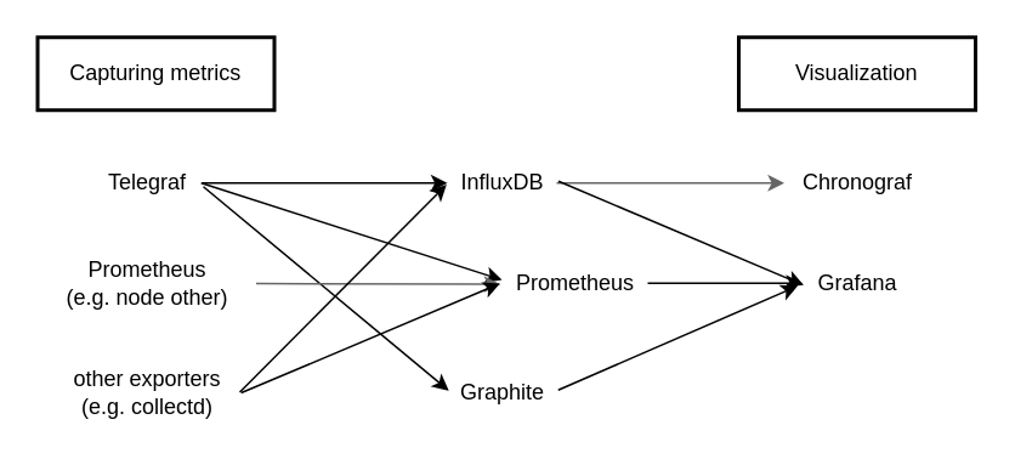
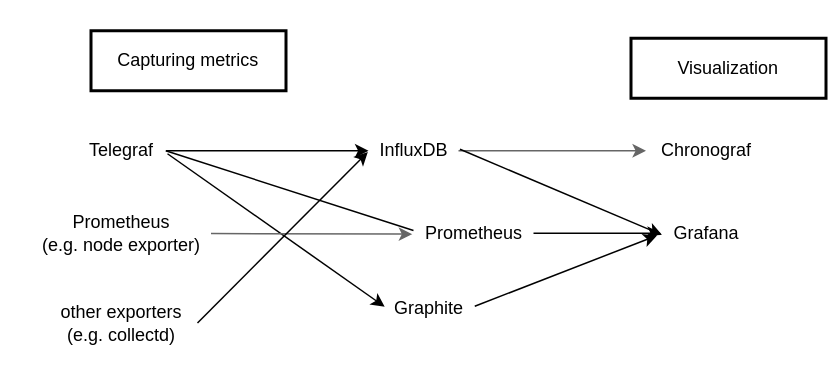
  <mxCell id="0" />
  <mxCell id="1" parent="0" />
- <mxCell id="2" value="Capturing metrics" style="text;html=1;strokeColor=#000000;fillColor=none;align=center;verticalAlign=middle;whiteSpace=wrap;rounded=0;strokeWidth=2;" parent="1" vertex="1"><mxGeometry x="20" y="20" width="130" height="40" as="geometry" /></mxCell>
- <mxCell id="3" value="Visualization" style="text;html=1;strokeColor=#000000;fillColor=none;align=center;verticalAlign=middle;whiteSpace=wrap;rounded=0;strokeWidth=2;" parent="1" vertex="1"><mxGeometry x="405" y="20" width="130" height="40" as="geometry" /></mxCell>
+ <mxCell id="2" value="Capturing metrics" style="text;html=1;strokeColor=#000000;fillColor=none;align=center;verticalAlign=middle;whiteSpace=wrap;rounded=0;strokeWidth=2;" parent="1" vertex="1"><mxGeometry x="60" y="20" width="130" height="40" as="geometry" /></mxCell>
+ <mxCell id="3" value="Visualization" style="text;html=1;strokeColor=#000000;fillColor=none;align=center;verticalAlign=middle;whiteSpace=wrap;rounded=0;strokeWidth=2;" parent="1" vertex="1"><mxGeometry x="420" y="25" width="130" height="40" as="geometry" /></mxCell>
  <mxCell id="4" style="edgeStyle=orthogonalEdgeStyle;rounded=0;orthogonalLoop=1;jettySize=auto;html=1;" parent="1" source="7" target="15" edge="1"><mxGeometry relative="1" as="geometry" /></mxCell>
- <mxCell id="5" style="rounded=0;orthogonalLoop=1;jettySize=auto;html=1;entryX=0;entryY=0.41;entryDx=0;entryDy=0;entryPerimeter=0;exitX=0.997;exitY=0.5;exitDx=0;exitDy=0;exitPerimeter=0;" parent="1" source="7" target="19" edge="1"><mxGeometry relative="1" as="geometry" /></mxCell>
+ <mxCell id="5" style="rounded=0;orthogonalLoop=1;jettySize=auto;html=1;entryX=0;entryY=0.41;entryDx=0;entryDy=0;entryPerimeter=0;exitX=0.997;exitY=0.5;exitDx=0;exitDy=0;exitPerimeter=0;endArrow=none;" parent="1" source="7" target="19" edge="1"><mxGeometry relative="1" as="geometry" /></mxCell>
  <mxCell id="6" style="edgeStyle=none;rounded=0;orthogonalLoop=1;jettySize=auto;html=1;entryX=0.013;entryY=0.45;entryDx=0;entryDy=0;entryPerimeter=0;" parent="1" target="17" edge="1"><mxGeometry relative="1" as="geometry"><mxPoint x="111" y="102" as="sourcePoint" /></mxGeometry></mxCell>
  <mxCell id="7" value="Telegraf" style="text;html=1;align=center;verticalAlign=middle;resizable=0;points=[];autosize=1;" parent="1" vertex="1"><mxGeometry x="50" y="90" width="60" height="20" as="geometry" /></mxCell>
  <mxCell id="8" style="edgeStyle=none;rounded=0;orthogonalLoop=1;jettySize=auto;html=1;entryX=-0.01;entryY=0.53;entryDx=0;entryDy=0;entryPerimeter=0;fillColor=#f5f5f5;strokeColor=#666666;" parent="1" source="9" target="19" edge="1"><mxGeometry relative="1" as="geometry" /></mxCell>
- <mxCell id="9" value="Prometheus &lt;br&gt;(e.g. node other)" style="text;html=1;align=center;verticalAlign=middle;resizable=0;points=[];autosize=1;" parent="1" vertex="1"><mxGeometry x="20" y="140" width="120" height="30" as="geometry" /></mxCell>
- <mxCell id="10" style="edgeStyle=none;rounded=0;orthogonalLoop=1;jettySize=auto;html=1;entryX=-0.015;entryY=0.51;entryDx=0;entryDy=0;entryPerimeter=0;exitX=1.018;exitY=0.507;exitDx=0;exitDy=0;exitPerimeter=0;" parent="1" source="12" target="19" edge="1"><mxGeometry relative="1" as="geometry" /></mxCell>
+ <mxCell id="9" value="Prometheus &lt;br&gt;(e.g. node exporter)" style="text;html=1;align=center;verticalAlign=middle;resizable=0;points=[];autosize=1;" parent="1" vertex="1"><mxGeometry x="20" y="140" width="120" height="30" as="geometry" /></mxCell>
  <mxCell id="11" style="edgeStyle=none;rounded=0;orthogonalLoop=1;jettySize=auto;html=1;entryX=-0.007;entryY=0.54;entryDx=0;entryDy=0;entryPerimeter=0;exitX=1.01;exitY=0.493;exitDx=0;exitDy=0;exitPerimeter=0;" parent="1" source="12" target="15" edge="1"><mxGeometry relative="1" as="geometry" /></mxCell>
  <mxCell id="12" value="other exporters&lt;br&gt;(e.g. collectd)" style="text;html=1;align=center;verticalAlign=middle;resizable=0;points=[];autosize=1;" parent="1" vertex="1"><mxGeometry x="30" y="200" width="100" height="30" as="geometry" /></mxCell>
  <mxCell id="13" style="edgeStyle=none;rounded=0;orthogonalLoop=1;jettySize=auto;html=1;fillColor=#f5f5f5;strokeColor=#666666;" parent="1" source="15" target="20" edge="1"><mxGeometry relative="1" as="geometry" /></mxCell>
  <mxCell id="14" style="edgeStyle=none;rounded=0;orthogonalLoop=1;jettySize=auto;html=1;entryX=0.01;entryY=0.552;entryDx=0;entryDy=0;entryPerimeter=0;" parent="1" target="21" edge="1"><mxGeometry relative="1" as="geometry"><mxPoint x="306" y="99" as="sourcePoint" /></mxGeometry></mxCell>
  <mxCell id="15" value="InfluxDB" style="text;html=1;align=center;verticalAlign=middle;resizable=0;points=[];autosize=1;" parent="1" vertex="1"><mxGeometry x="245" y="90" width="60" height="20" as="geometry" /></mxCell>
  <mxCell id="16" style="edgeStyle=none;rounded=0;orthogonalLoop=1;jettySize=auto;html=1;entryX=-0.045;entryY=0.576;entryDx=0;entryDy=0;entryPerimeter=0;exitX=1.014;exitY=0.433;exitDx=0;exitDy=0;exitPerimeter=0;" parent="1" source="17" target="21" edge="1"><mxGeometry relative="1" as="geometry" /></mxCell>
- <mxCell id="17" value="Graphite" style="text;html=1;align=center;verticalAlign=middle;resizable=0;points=[];autosize=1;" parent="1" vertex="1"><mxGeometry x="245" y="205" width="60" height="20" as="geometry" /></mxCell>
+ <mxCell id="17" value="Graphite" style="text;html=1;align=center;verticalAlign=middle;resizable=0;points=[];autosize=1;" parent="1" vertex="1"><mxGeometry x="255" y="195" width="60" height="20" as="geometry" /></mxCell>
  <mxCell id="18" style="edgeStyle=none;rounded=0;orthogonalLoop=1;jettySize=auto;html=1;" parent="1" source="19" edge="1"><mxGeometry relative="1" as="geometry"><mxPoint x="440" y="155" as="targetPoint" /></mxGeometry></mxCell>
  <mxCell id="19" value="Prometheus" style="text;html=1;align=center;verticalAlign=middle;resizable=0;points=[];autosize=1;" parent="1" vertex="1"><mxGeometry x="275" y="145" width="80" height="20" as="geometry" /></mxCell>
  <mxCell id="20" value="Chronograf" style="text;html=1;align=center;verticalAlign=middle;resizable=0;points=[];autosize=1;" parent="1" vertex="1"><mxGeometry x="430" y="90" width="80" height="20" as="geometry" /></mxCell>
  <mxCell id="21" value="Grafana" style="text;html=1;align=center;verticalAlign=middle;resizable=0;points=[];autosize=1;" parent="1" vertex="1"><mxGeometry x="440" y="145" width="60" height="20" as="geometry" /></mxCell>
